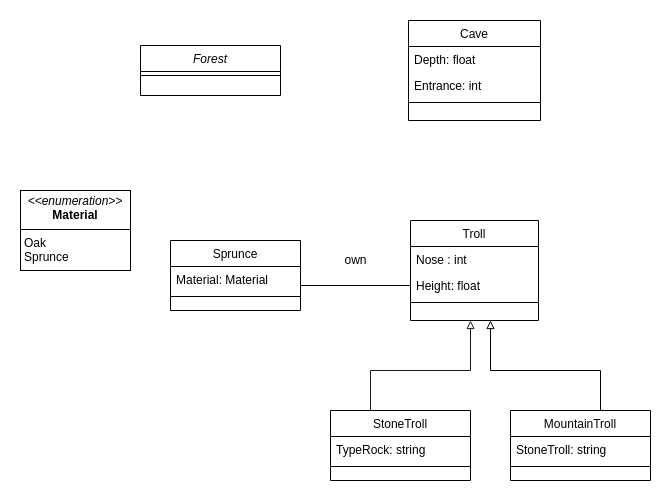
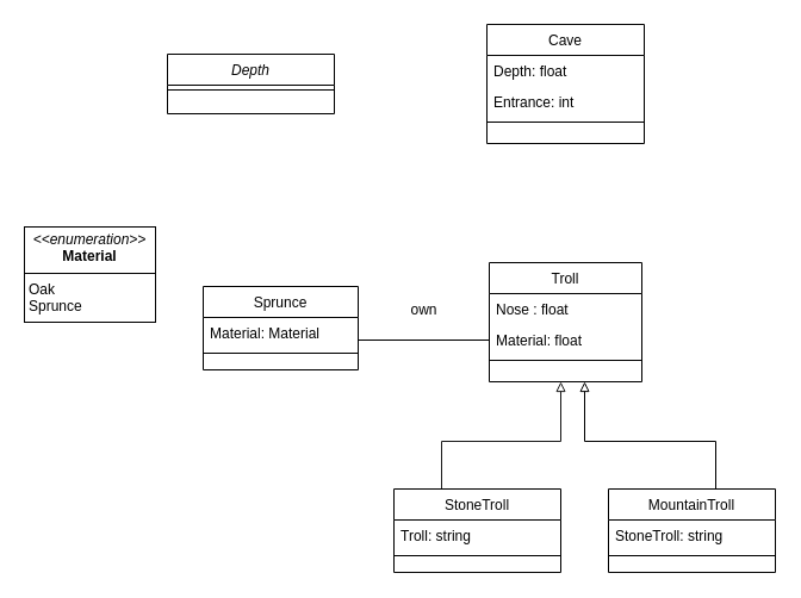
  <mxCell id="0" />
  <mxCell id="1" parent="0" />
- <mxCell id="2" value="Forest" style="swimlane;fontStyle=2;align=center;verticalAlign=top;childLayout=stackLayout;horizontal=1;startSize=26;horizontalStack=0;resizeParent=1;resizeLast=0;collapsible=1;marginBottom=0;rounded=0;shadow=0;strokeWidth=1;" parent="1" vertex="1"><mxGeometry x="140" y="45" width="140" height="50" as="geometry"><mxRectangle x="230" y="140" width="160" height="26" as="alternateBounds" /></mxGeometry></mxCell>
+ <mxCell id="2" value="Depth" style="swimlane;fontStyle=2;align=center;verticalAlign=top;childLayout=stackLayout;horizontal=1;startSize=26;horizontalStack=0;resizeParent=1;resizeLast=0;collapsible=1;marginBottom=0;rounded=0;shadow=0;strokeWidth=1;" parent="1" vertex="1"><mxGeometry x="140" y="45" width="140" height="50" as="geometry"><mxRectangle x="230" y="140" width="160" height="26" as="alternateBounds" /></mxGeometry></mxCell>
  <mxCell id="3" value="" style="line;html=1;strokeWidth=1;align=left;verticalAlign=middle;spacingTop=-1;spacingLeft=3;spacingRight=3;rotatable=0;labelPosition=right;points=[];portConstraint=eastwest;" parent="2" vertex="1"><mxGeometry y="26" width="140" height="8" as="geometry" /></mxCell>
  <mxCell id="4" style="edgeStyle=orthogonalEdgeStyle;rounded=0;orthogonalLoop=1;jettySize=auto;html=1;exitX=0.5;exitY=0;exitDx=0;exitDy=0;endArrow=block;endFill=0;" parent="1" source="17" edge="1"><mxGeometry relative="1" as="geometry"><mxPoint x="549" y="340" as="sourcePoint" /><mxPoint x="490" y="320" as="targetPoint" /><Array as="points"><mxPoint x="600" y="370" /><mxPoint x="490" y="370" /></Array></mxGeometry></mxCell>
  <mxCell id="5" value="Troll" style="swimlane;fontStyle=0;align=center;verticalAlign=top;childLayout=stackLayout;horizontal=1;startSize=26;horizontalStack=0;resizeParent=1;resizeLast=0;collapsible=1;marginBottom=0;rounded=0;shadow=0;strokeWidth=1;" parent="1" vertex="1"><mxGeometry x="410" y="220" width="128" height="100" as="geometry"><mxRectangle x="130" y="380" width="160" height="26" as="alternateBounds" /></mxGeometry></mxCell>
- <mxCell id="6" value="Nose : int&#10;" style="text;align=left;verticalAlign=top;spacingLeft=4;spacingRight=4;overflow=hidden;rotatable=0;points=[[0,0.5],[1,0.5]];portConstraint=eastwest;rounded=0;shadow=0;html=0;" parent="5" vertex="1"><mxGeometry y="26" width="128" height="26" as="geometry" /></mxCell>
- <mxCell id="7" value="Height: float" style="text;align=left;verticalAlign=top;spacingLeft=4;spacingRight=4;overflow=hidden;rotatable=0;points=[[0,0.5],[1,0.5]];portConstraint=eastwest;rounded=0;shadow=0;html=0;" parent="5" vertex="1"><mxGeometry y="52" width="128" height="26" as="geometry" /></mxCell>
+ <mxCell id="6" value="Nose : float&#10;" style="text;align=left;verticalAlign=top;spacingLeft=4;spacingRight=4;overflow=hidden;rotatable=0;points=[[0,0.5],[1,0.5]];portConstraint=eastwest;rounded=0;shadow=0;html=0;" parent="5" vertex="1"><mxGeometry y="26" width="128" height="26" as="geometry" /></mxCell>
+ <mxCell id="7" value="Material: float" style="text;align=left;verticalAlign=top;spacingLeft=4;spacingRight=4;overflow=hidden;rotatable=0;points=[[0,0.5],[1,0.5]];portConstraint=eastwest;rounded=0;shadow=0;html=0;" parent="5" vertex="1"><mxGeometry y="52" width="128" height="26" as="geometry" /></mxCell>
  <mxCell id="8" value="" style="line;html=1;strokeWidth=1;align=left;verticalAlign=middle;spacingTop=-1;spacingLeft=3;spacingRight=3;rotatable=0;labelPosition=right;points=[];portConstraint=eastwest;" parent="5" vertex="1"><mxGeometry y="78" width="128" height="8" as="geometry" /></mxCell>
  <mxCell id="9" value="Cave" style="swimlane;fontStyle=0;align=center;verticalAlign=top;childLayout=stackLayout;horizontal=1;startSize=26;horizontalStack=0;resizeParent=1;resizeLast=0;collapsible=1;marginBottom=0;rounded=0;shadow=0;strokeWidth=1;" parent="1" vertex="1"><mxGeometry x="408" y="20" width="132" height="100" as="geometry"><mxRectangle x="550" y="140" width="160" height="26" as="alternateBounds" /></mxGeometry></mxCell>
  <mxCell id="10" value="Depth: float" style="text;align=left;verticalAlign=top;spacingLeft=4;spacingRight=4;overflow=hidden;rotatable=0;points=[[0,0.5],[1,0.5]];portConstraint=eastwest;" parent="9" vertex="1"><mxGeometry y="26" width="132" height="26" as="geometry" /></mxCell>
  <mxCell id="11" value="Entrance: int" style="text;align=left;verticalAlign=top;spacingLeft=4;spacingRight=4;overflow=hidden;rotatable=0;points=[[0,0.5],[1,0.5]];portConstraint=eastwest;rounded=0;shadow=0;html=0;" parent="9" vertex="1"><mxGeometry y="52" width="132" height="26" as="geometry" /></mxCell>
  <mxCell id="12" value="" style="line;html=1;strokeWidth=1;align=left;verticalAlign=middle;spacingTop=-1;spacingLeft=3;spacingRight=3;rotatable=0;labelPosition=right;points=[];portConstraint=eastwest;" parent="9" vertex="1"><mxGeometry y="78" width="132" height="8" as="geometry" /></mxCell>
  <mxCell id="13" value="" style="edgeStyle=orthogonalEdgeStyle;rounded=0;orthogonalLoop=1;jettySize=auto;html=1;exitX=0.5;exitY=0;exitDx=0;exitDy=0;fillColor=#FFFFFF;strokeColor=light-dark(#1A1A1A,#FFFFFF);endArrow=block;endFill=0;" parent="1" source="14" edge="1"><mxGeometry relative="1" as="geometry"><mxPoint x="470" y="320" as="targetPoint" /><Array as="points"><mxPoint x="370" y="370" /><mxPoint x="470" y="370" /></Array></mxGeometry></mxCell>
  <mxCell id="14" value="StoneTroll" style="swimlane;fontStyle=0;align=center;verticalAlign=top;childLayout=stackLayout;horizontal=1;startSize=26;horizontalStack=0;resizeParent=1;resizeLast=0;collapsible=1;marginBottom=0;rounded=0;shadow=0;strokeWidth=1;" parent="1" vertex="1"><mxGeometry x="330" y="410" width="140" height="70" as="geometry"><mxRectangle x="130" y="380" width="160" height="26" as="alternateBounds" /></mxGeometry></mxCell>
- <mxCell id="15" value="TypeRock: string" style="text;align=left;verticalAlign=top;spacingLeft=4;spacingRight=4;overflow=hidden;rotatable=0;points=[[0,0.5],[1,0.5]];portConstraint=eastwest;rounded=0;shadow=0;html=0;" parent="14" vertex="1"><mxGeometry y="26" width="140" height="26" as="geometry" /></mxCell>
+ <mxCell id="15" value="Troll: string" style="text;align=left;verticalAlign=top;spacingLeft=4;spacingRight=4;overflow=hidden;rotatable=0;points=[[0,0.5],[1,0.5]];portConstraint=eastwest;rounded=0;shadow=0;html=0;" parent="14" vertex="1"><mxGeometry y="26" width="140" height="26" as="geometry" /></mxCell>
  <mxCell id="16" value="" style="line;html=1;strokeWidth=1;align=left;verticalAlign=middle;spacingTop=-1;spacingLeft=3;spacingRight=3;rotatable=0;labelPosition=right;points=[];portConstraint=eastwest;" parent="14" vertex="1"><mxGeometry y="52" width="140" height="8" as="geometry" /></mxCell>
  <mxCell id="17" value="MountainTroll" style="swimlane;fontStyle=0;align=center;verticalAlign=top;childLayout=stackLayout;horizontal=1;startSize=26;horizontalStack=0;resizeParent=1;resizeLast=0;collapsible=1;marginBottom=0;rounded=0;shadow=0;strokeWidth=1;" parent="1" vertex="1"><mxGeometry x="510" y="410" width="140" height="70" as="geometry"><mxRectangle x="130" y="380" width="160" height="26" as="alternateBounds" /></mxGeometry></mxCell>
  <mxCell id="18" value="StoneTroll: string" style="text;align=left;verticalAlign=top;spacingLeft=4;spacingRight=4;overflow=hidden;rotatable=0;points=[[0,0.5],[1,0.5]];portConstraint=eastwest;rounded=0;shadow=0;html=0;" parent="17" vertex="1"><mxGeometry y="26" width="140" height="26" as="geometry" /></mxCell>
  <mxCell id="19" value="" style="line;html=1;strokeWidth=1;align=left;verticalAlign=middle;spacingTop=-1;spacingLeft=3;spacingRight=3;rotatable=0;labelPosition=right;points=[];portConstraint=eastwest;" parent="17" vertex="1"><mxGeometry y="52" width="140" height="8" as="geometry" /></mxCell>
  <mxCell id="20" value="Sprunce" style="swimlane;fontStyle=0;align=center;verticalAlign=top;childLayout=stackLayout;horizontal=1;startSize=26;horizontalStack=0;resizeParent=1;resizeLast=0;collapsible=1;marginBottom=0;rounded=0;shadow=0;strokeWidth=1;" parent="1" vertex="1"><mxGeometry x="170" y="240" width="130" height="70" as="geometry"><mxRectangle x="130" y="380" width="160" height="26" as="alternateBounds" /></mxGeometry></mxCell>
  <mxCell id="21" value="Material: Material" style="text;align=left;verticalAlign=top;spacingLeft=4;spacingRight=4;overflow=hidden;rotatable=0;points=[[0,0.5],[1,0.5]];portConstraint=eastwest;rounded=0;shadow=0;html=0;" parent="20" vertex="1"><mxGeometry y="26" width="130" height="26" as="geometry" /></mxCell>
  <mxCell id="22" value="" style="line;html=1;strokeWidth=1;align=left;verticalAlign=middle;spacingTop=-1;spacingLeft=3;spacingRight=3;rotatable=0;labelPosition=right;points=[];portConstraint=eastwest;" parent="20" vertex="1"><mxGeometry y="52" width="130" height="8" as="geometry" /></mxCell>
  <mxCell id="23" style="edgeStyle=orthogonalEdgeStyle;rounded=0;orthogonalLoop=1;jettySize=auto;html=1;exitX=0;exitY=0.5;exitDx=0;exitDy=0;endArrow=none;endFill=0;startFill=0;" parent="1" source="7" edge="1"><mxGeometry relative="1" as="geometry"><mxPoint x="300" y="285" as="targetPoint" /></mxGeometry></mxCell>
  <mxCell id="24" value="own" style="text;html=1;align=center;verticalAlign=middle;resizable=0;points=[];autosize=1;strokeColor=none;fillColor=none;" parent="1" vertex="1"><mxGeometry x="330" y="245" width="50" height="30" as="geometry" /></mxCell>
  <mxCell id="25" value="&lt;p style=&quot;margin:0px;margin-top:4px;text-align:center;&quot;&gt;&lt;i&gt;&amp;lt;&amp;lt;enumeration&amp;gt;&amp;gt;&lt;/i&gt;&lt;br&gt;&lt;b&gt;Material&lt;/b&gt;&lt;/p&gt;&lt;hr size=&quot;1&quot; style=&quot;border-style:solid;&quot;&gt;&lt;p style=&quot;margin:0px;margin-left:4px;&quot;&gt;Oak&lt;br&gt;Sprunce&lt;/p&gt;&lt;hr size=&quot;1&quot; style=&quot;border-style:solid;&quot;&gt;&lt;p style=&quot;margin:0px;margin-left:4px;&quot;&gt;&lt;br&gt;&lt;/p&gt;" style="verticalAlign=top;align=left;overflow=fill;html=1;whiteSpace=wrap;" vertex="1" parent="1"><mxGeometry x="20" y="190" width="110" height="80" as="geometry" /></mxCell>
